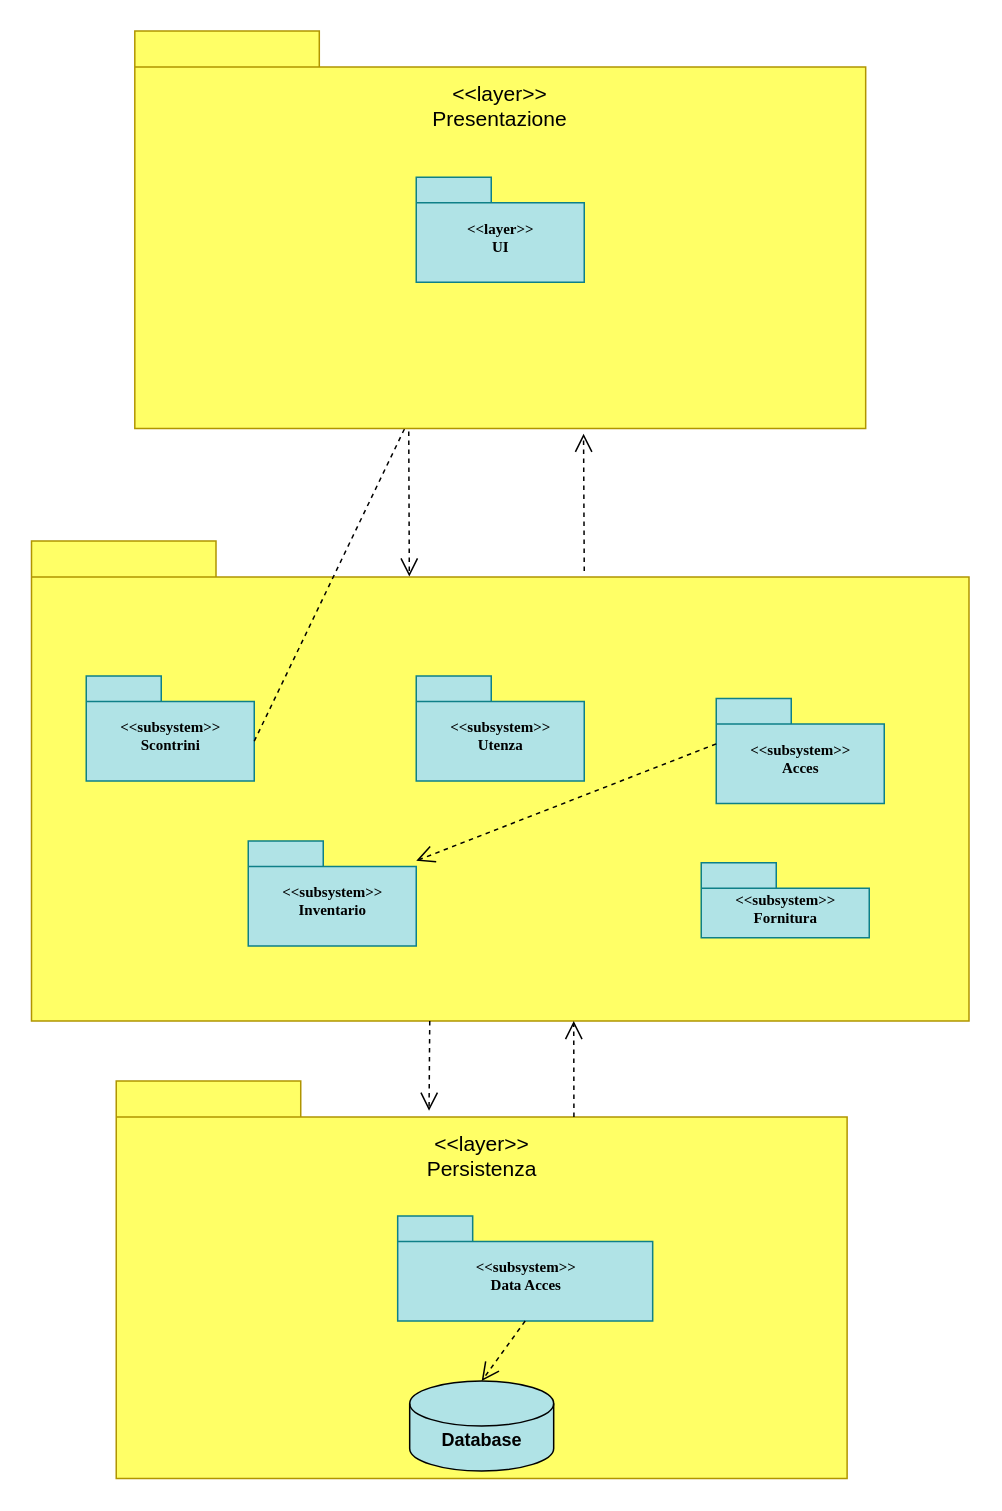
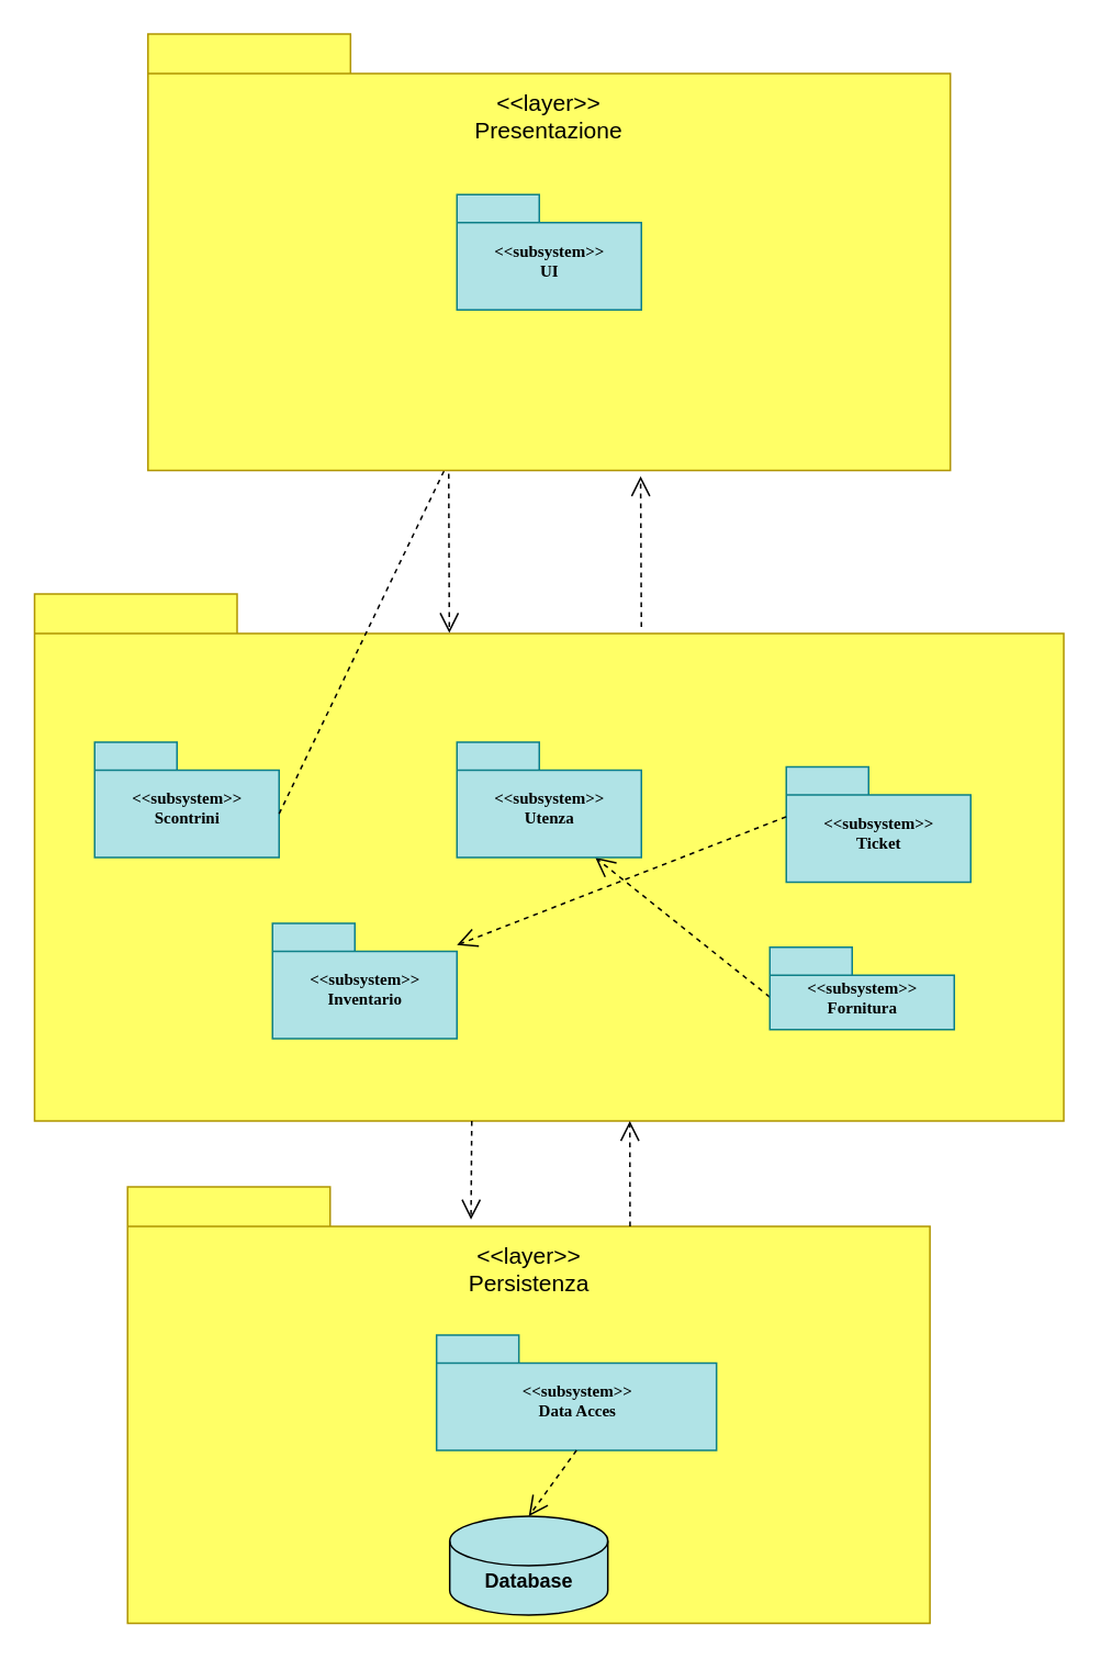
  <mxCell id="0" />
  <mxCell id="1" parent="0" />
  <mxCell id="2" value="" style="shape=folder;fontStyle=1;spacingTop=10;tabWidth=123;tabHeight=24;tabPosition=left;html=1;rounded=0;shadow=0;comic=0;labelBackgroundColor=none;strokeColor=#B09500;strokeWidth=1;fontFamily=Verdana;fontSize=10;fontColor=#ffffff;align=center;fillColor=#FFFF66;" parent="1" vertex="1"><mxGeometry x="20.5" y="360" width="625" height="320" as="geometry" /></mxCell>
+ <mxCell id="3" style="edgeStyle=none;rounded=0;html=1;dashed=1;labelBackgroundColor=none;startFill=0;endArrow=open;endFill=0;endSize=10;fontFamily=Verdana;fontSize=10;entryX=0.75;entryY=1;entryPerimeter=0;exitX=0;exitY=0;exitDx=0;exitDy=30.25;exitPerimeter=0;entryDx=0;entryDy=0;" parent="1" source="6" target="4" edge="1"><mxGeometry relative="1" as="geometry" /></mxCell>
  <mxCell id="4" value="&amp;lt;&amp;lt;subsystem&amp;gt;&amp;gt;&lt;br&gt;Utenza" style="shape=folder;fontStyle=1;spacingTop=10;tabWidth=50;tabHeight=17;tabPosition=left;html=1;rounded=0;shadow=0;comic=0;labelBackgroundColor=none;strokeWidth=1;fontFamily=Verdana;fontSize=10;align=center;fillColor=#b0e3e6;strokeColor=#0e8088;" parent="1" vertex="1"><mxGeometry x="277" y="450" width="112" height="70" as="geometry" /></mxCell>
  <mxCell id="5" value="&amp;lt;&amp;lt;subsystem&amp;gt;&amp;gt;&lt;br&gt;Inventario" style="shape=folder;fontStyle=1;spacingTop=10;tabWidth=50;tabHeight=17;tabPosition=left;html=1;rounded=0;shadow=0;comic=0;labelBackgroundColor=none;strokeColor=#0e8088;strokeWidth=1;fillColor=#b0e3e6;fontFamily=Verdana;fontSize=10;align=center;" parent="1" vertex="1"><mxGeometry x="165" y="560" width="112" height="70" as="geometry" /></mxCell>
  <mxCell id="6" value="&amp;lt;&amp;lt;subsystem&amp;gt;&amp;gt;&lt;br&gt;Fornitura" style="shape=folder;fontStyle=1;spacingTop=10;tabWidth=50;tabHeight=17;tabPosition=left;html=1;rounded=0;shadow=0;comic=0;labelBackgroundColor=none;strokeColor=#0e8088;strokeWidth=1;fillColor=#b0e3e6;fontFamily=Verdana;fontSize=10;align=center;" parent="1" vertex="1"><mxGeometry x="467" y="574.5" width="112" height="50" as="geometry" /></mxCell>
- <mxCell id="7" value="&amp;lt;&amp;lt;subsystem&amp;gt;&amp;gt;&lt;br&gt;Acces" style="shape=folder;fontStyle=1;spacingTop=10;tabWidth=50;tabHeight=17;tabPosition=left;html=1;rounded=0;shadow=0;comic=0;labelBackgroundColor=none;strokeColor=#0e8088;strokeWidth=1;fillColor=#b0e3e6;fontFamily=Verdana;fontSize=10;align=center;" vertex="1" parent="1"><mxGeometry x="477" y="465" width="112" height="70" as="geometry" /></mxCell>
+ <mxCell id="7" value="&amp;lt;&amp;lt;subsystem&amp;gt;&amp;gt;&lt;br&gt;Ticket" style="shape=folder;fontStyle=1;spacingTop=10;tabWidth=50;tabHeight=17;tabPosition=left;html=1;rounded=0;shadow=0;comic=0;labelBackgroundColor=none;strokeColor=#0e8088;strokeWidth=1;fillColor=#b0e3e6;fontFamily=Verdana;fontSize=10;align=center;" vertex="1" parent="1"><mxGeometry x="477" y="465" width="112" height="70" as="geometry" /></mxCell>
  <mxCell id="8" value="&amp;lt;&amp;lt;subsystem&amp;gt;&amp;gt;&lt;br&gt;Scontrini" style="shape=folder;fontStyle=1;spacingTop=10;tabWidth=50;tabHeight=17;tabPosition=left;html=1;rounded=0;shadow=0;comic=0;labelBackgroundColor=none;strokeColor=#0e8088;strokeWidth=1;fillColor=#b0e3e6;fontFamily=Verdana;fontSize=10;align=center;" vertex="1" parent="1"><mxGeometry x="57" y="450" width="112" height="70" as="geometry" /></mxCell>
  <mxCell id="9" style="edgeStyle=none;rounded=0;html=1;dashed=1;labelBackgroundColor=none;startFill=0;endArrow=open;endFill=0;endSize=10;fontFamily=Verdana;fontSize=10;exitX=0;exitY=0;exitDx=112;exitDy=43.5;exitPerimeter=0;" edge="1" parent="1" source="8" target="19"><mxGeometry relative="1" as="geometry"><mxPoint x="313.235" y="530" as="sourcePoint" /><mxPoint x="240.456" y="615.58" as="targetPoint" /></mxGeometry></mxCell>
  <mxCell id="10" style="edgeStyle=none;rounded=0;html=1;dashed=1;labelBackgroundColor=none;startFill=0;endArrow=open;endFill=0;endSize=10;fontFamily=Verdana;fontSize=10;exitX=0;exitY=0;exitDx=0;exitDy=30.25;exitPerimeter=0;" edge="1" parent="1" source="7" target="5"><mxGeometry relative="1" as="geometry"><mxPoint x="287" y="503.5" as="sourcePoint" /><mxPoint x="179" y="504" as="targetPoint" /></mxGeometry></mxCell>
  <mxCell id="11" value="" style="shape=folder;fontStyle=1;spacingTop=10;tabWidth=123;tabHeight=24;tabPosition=left;html=1;rounded=0;shadow=0;comic=0;labelBackgroundColor=none;strokeColor=#B09500;strokeWidth=1;fontFamily=Verdana;fontSize=10;fontColor=#ffffff;align=center;fillColor=#FFFF66;" vertex="1" parent="1"><mxGeometry x="76.99" y="720" width="487.25" height="265" as="geometry" /></mxCell>
  <mxCell id="12" value="&amp;lt;&amp;lt;subsystem&amp;gt;&amp;gt;&lt;br&gt;Data Acces" style="shape=folder;fontStyle=1;spacingTop=10;tabWidth=50;tabHeight=17;tabPosition=left;html=1;rounded=0;shadow=0;comic=0;labelBackgroundColor=none;strokeWidth=1;fontFamily=Verdana;fontSize=10;align=center;fillColor=#b0e3e6;strokeColor=#0e8088;" vertex="1" parent="1"><mxGeometry x="264.62" y="810" width="170" height="70" as="geometry" /></mxCell>
  <mxCell id="13" value="&lt;font style=&quot;font-size: 14px&quot;&gt;&amp;lt;&amp;lt;layer&amp;gt;&amp;gt;&lt;br&gt;Persistenza&lt;br&gt;&lt;/font&gt;" style="text;html=1;strokeColor=none;fillColor=none;align=center;verticalAlign=middle;whiteSpace=wrap;rounded=0;" vertex="1" parent="1"><mxGeometry x="252.62" y="760" width="136" height="20" as="geometry" /></mxCell>
  <mxCell id="14" value="" style="shape=cylinder3;whiteSpace=wrap;html=1;boundedLbl=1;backgroundOutline=1;size=15;strokeColor=#000000;fillColor=#B0E3E6;" vertex="1" parent="1"><mxGeometry x="272.62" y="920" width="96" height="60" as="geometry" /></mxCell>
  <mxCell id="15" style="edgeStyle=none;rounded=0;html=1;dashed=1;labelBackgroundColor=none;startFill=0;endArrow=open;endFill=0;endSize=10;fontFamily=Verdana;fontSize=10;entryX=0.5;entryY=0;entryPerimeter=0;exitX=0.5;exitY=1;exitDx=0;exitDy=0;exitPerimeter=0;entryDx=0;entryDy=0;" edge="1" parent="1" source="12" target="14"><mxGeometry relative="1" as="geometry"><mxPoint x="477" y="614.75" as="sourcePoint" /><mxPoint x="371" y="530" as="targetPoint" /></mxGeometry></mxCell>
  <mxCell id="16" value="&lt;b&gt;Database&lt;/b&gt;" style="text;html=1;strokeColor=none;fillColor=none;align=center;verticalAlign=middle;whiteSpace=wrap;rounded=0;" vertex="1" parent="1"><mxGeometry x="300.62" y="950" width="40" height="20" as="geometry" /></mxCell>
  <mxCell id="17" value="" style="shape=folder;fontStyle=1;spacingTop=10;tabWidth=123;tabHeight=24;tabPosition=left;html=1;rounded=0;shadow=0;comic=0;labelBackgroundColor=none;strokeColor=#B09500;strokeWidth=1;fontFamily=Verdana;fontSize=10;fontColor=#ffffff;align=center;fillColor=#FFFF66;" vertex="1" parent="1"><mxGeometry x="89.37" y="20" width="487.25" height="265" as="geometry" /></mxCell>
  <mxCell id="18" value="&lt;font style=&quot;font-size: 14px&quot;&gt;&amp;lt;&amp;lt;layer&amp;gt;&amp;gt;&lt;br&gt;Presentazione&lt;br&gt;&lt;/font&gt;" style="text;html=1;strokeColor=none;fillColor=none;align=center;verticalAlign=middle;whiteSpace=wrap;rounded=0;" vertex="1" parent="1"><mxGeometry x="265" y="60" width="136" height="20" as="geometry" /></mxCell>
- <mxCell id="19" value="&amp;lt;&amp;lt;layer&amp;gt;&amp;gt;&lt;br&gt;UI" style="shape=folder;fontStyle=1;spacingTop=10;tabWidth=50;tabHeight=17;tabPosition=left;html=1;rounded=0;shadow=0;comic=0;labelBackgroundColor=none;strokeWidth=1;fontFamily=Verdana;fontSize=10;align=center;fillColor=#b0e3e6;strokeColor=#0e8088;" vertex="1" parent="1"><mxGeometry x="277" y="117.5" width="112" height="70" as="geometry" /></mxCell>
+ <mxCell id="19" value="&amp;lt;&amp;lt;subsystem&amp;gt;&amp;gt;&lt;br&gt;UI" style="shape=folder;fontStyle=1;spacingTop=10;tabWidth=50;tabHeight=17;tabPosition=left;html=1;rounded=0;shadow=0;comic=0;labelBackgroundColor=none;strokeWidth=1;fontFamily=Verdana;fontSize=10;align=center;fillColor=#b0e3e6;strokeColor=#0e8088;" vertex="1" parent="1"><mxGeometry x="277" y="117.5" width="112" height="70" as="geometry" /></mxCell>
  <mxCell id="20" style="edgeStyle=none;rounded=0;html=1;dashed=1;labelBackgroundColor=none;startFill=0;endArrow=open;endFill=0;endSize=10;fontFamily=Verdana;fontSize=10;entryX=0.403;entryY=0.074;entryDx=0;entryDy=0;entryPerimeter=0;" edge="1" parent="1" target="2"><mxGeometry relative="1" as="geometry"><mxPoint x="272" y="287" as="sourcePoint" /><mxPoint x="333" y="380" as="targetPoint" /></mxGeometry></mxCell>
  <mxCell id="21" style="edgeStyle=none;rounded=0;html=1;dashed=1;labelBackgroundColor=none;startFill=0;endArrow=open;endFill=0;endSize=10;fontFamily=Verdana;fontSize=10;entryX=0.428;entryY=0.075;entryDx=0;entryDy=0;entryPerimeter=0;" edge="1" parent="1" target="11"><mxGeometry relative="1" as="geometry"><mxPoint x="286" y="680" as="sourcePoint" /><mxPoint x="327" y="743" as="targetPoint" /></mxGeometry></mxCell>
  <mxCell id="22" style="edgeStyle=none;rounded=0;html=1;dashed=1;labelBackgroundColor=none;startFill=0;endArrow=open;endFill=0;endSize=10;fontFamily=Verdana;fontSize=10;exitX=0;exitY=0;exitDx=305.125;exitDy=24;exitPerimeter=0;" edge="1" parent="1" source="11"><mxGeometry relative="1" as="geometry"><mxPoint x="296" y="690" as="sourcePoint" /><mxPoint x="382" y="680" as="targetPoint" /></mxGeometry></mxCell>
  <mxCell id="23" style="edgeStyle=none;rounded=0;html=1;dashed=1;labelBackgroundColor=none;startFill=0;endArrow=open;endFill=0;endSize=10;fontFamily=Verdana;fontSize=10;entryX=0.614;entryY=1.013;entryDx=0;entryDy=0;entryPerimeter=0;" edge="1" parent="1" target="17"><mxGeometry relative="1" as="geometry"><mxPoint x="389" y="380" as="sourcePoint" /><mxPoint x="392" y="690" as="targetPoint" /></mxGeometry></mxCell>
